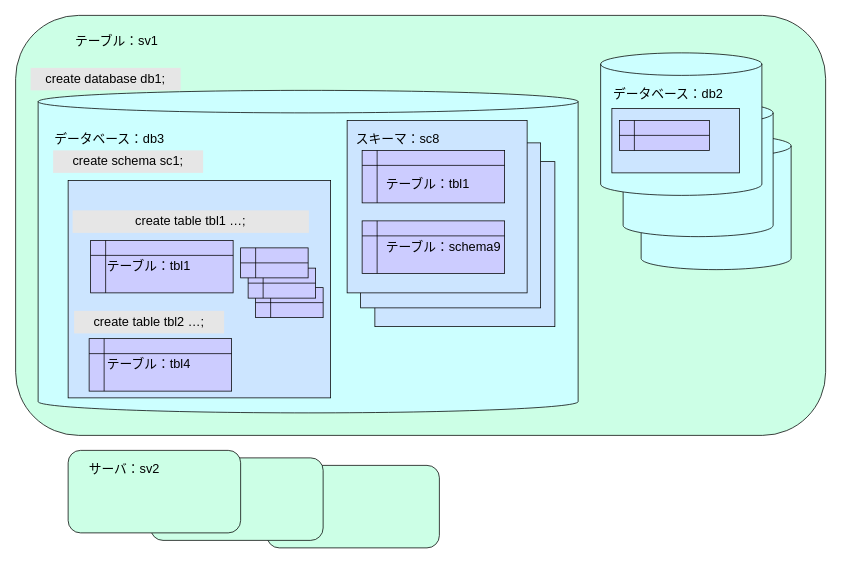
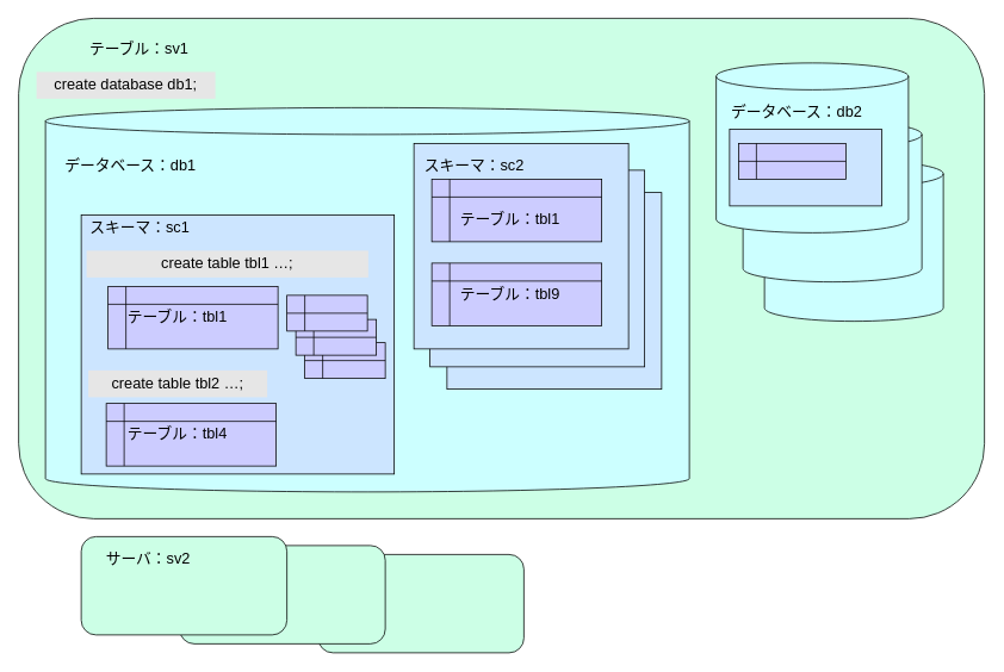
  <mxCell id="0" />
  <mxCell id="1" parent="0" />
  <mxCell id="2" value="" style="rounded=1;whiteSpace=wrap;html=1;strokeColor=#000000;fontSize=17;fontColor=#000000;fillColor=#CCFFE6;" vertex="1" parent="1"><mxGeometry x="20" y="20" width="1080" height="560" as="geometry" /></mxCell>
  <mxCell id="3" value="" style="shape=cylinder3;whiteSpace=wrap;html=1;boundedLbl=1;backgroundOutline=1;size=15;fontSize=17;fontColor=#000000;fillColor=#CCFFFF;strokeColor=#000000;align=left;" vertex="1" parent="1"><mxGeometry x="50" y="120" width="720" height="430" as="geometry" /></mxCell>
- <mxCell id="4" value="create database db1;" style="text;html=1;strokeColor=none;fillColor=#E6E6E6;align=center;verticalAlign=middle;whiteSpace=wrap;rounded=0;fontColor=#000000;fontSize=17;" vertex="1" parent="1"><mxGeometry x="40" y="90" width="200" height="30" as="geometry" /></mxCell>
+ <mxCell id="4" value="create database db1;" style="text;html=1;strokeColor=none;fillColor=#E6E6E6;align=center;verticalAlign=middle;whiteSpace=wrap;rounded=0;fontColor=#000000;fontSize=17;" vertex="1" parent="1"><mxGeometry x="40" y="80" width="200" height="30" as="geometry" /></mxCell>
  <mxCell id="5" value="テーブル：sv1" style="text;html=1;strokeColor=none;fillColor=none;align=center;verticalAlign=middle;whiteSpace=wrap;rounded=0;fontSize=17;fontColor=#000000;" vertex="1" parent="1"><mxGeometry x="60" y="40" width="190" height="30" as="geometry" /></mxCell>
- <mxCell id="6" value="create schema sc1;" style="text;html=1;strokeColor=none;fillColor=#E6E6E6;align=center;verticalAlign=middle;whiteSpace=wrap;rounded=0;fontColor=#000000;fontSize=17;" vertex="1" parent="1"><mxGeometry x="70" y="200" width="200" height="30" as="geometry" /></mxCell>
  <mxCell id="7" value="" style="rounded=0;whiteSpace=wrap;html=1;strokeColor=#000000;fontSize=17;fontColor=#000000;fillColor=#CCE5FF;" vertex="1" parent="1"><mxGeometry x="90" y="240" width="350" height="290" as="geometry" /></mxCell>
+ <mxCell id="8" value="スキーマ：sc1" style="text;html=1;strokeColor=none;fillColor=none;align=left;verticalAlign=middle;whiteSpace=wrap;rounded=0;fontSize=17;fontColor=#000000;" vertex="1" parent="1"><mxGeometry x="98" y="240" width="190" height="30" as="geometry" /></mxCell>
  <mxCell id="9" value="create table tbl1 …;" style="text;html=1;strokeColor=none;fillColor=#E6E6E6;align=center;verticalAlign=middle;whiteSpace=wrap;rounded=0;fontColor=#000000;fontSize=17;" vertex="1" parent="1"><mxGeometry x="96" y="280" width="315" height="30" as="geometry" /></mxCell>
  <mxCell id="10" value="" style="shape=internalStorage;whiteSpace=wrap;html=1;backgroundOutline=1;strokeColor=#000000;fontSize=17;fontColor=#000000;fillColor=#CCCCFF;" vertex="1" parent="1"><mxGeometry x="120" y="320" width="190" height="70" as="geometry" /></mxCell>
  <mxCell id="11" value="テーブル：tbl1" style="text;html=1;strokeColor=none;fillColor=none;align=left;verticalAlign=middle;whiteSpace=wrap;rounded=0;fontSize=17;fontColor=#000000;" vertex="1" parent="1"><mxGeometry x="140" y="340" width="190" height="30" as="geometry" /></mxCell>
  <mxCell id="12" value="create table tbl2 …;" style="text;html=1;strokeColor=none;fillColor=#E6E6E6;align=center;verticalAlign=middle;whiteSpace=wrap;rounded=0;fontColor=#000000;fontSize=17;" vertex="1" parent="1"><mxGeometry x="98" y="414" width="200" height="30" as="geometry" /></mxCell>
  <mxCell id="13" value="" style="shape=internalStorage;whiteSpace=wrap;html=1;backgroundOutline=1;strokeColor=#000000;fontSize=17;fontColor=#000000;fillColor=#CCCCFF;" vertex="1" parent="1"><mxGeometry x="118" y="451" width="190" height="70" as="geometry" /></mxCell>
  <mxCell id="14" value="テーブル：tbl4" style="text;html=1;strokeColor=none;fillColor=none;align=left;verticalAlign=middle;whiteSpace=wrap;rounded=0;fontSize=17;fontColor=#000000;" vertex="1" parent="1"><mxGeometry x="140" y="471" width="190" height="30" as="geometry" /></mxCell>
- <mxCell id="15" value="データベース：db3" style="text;html=1;strokeColor=none;fillColor=none;align=left;verticalAlign=middle;whiteSpace=wrap;rounded=0;fontSize=17;fontColor=#000000;" vertex="1" parent="1"><mxGeometry x="70" y="170" width="190" height="30" as="geometry" /></mxCell>
+ <mxCell id="15" value="データベース：db1" style="text;html=1;strokeColor=none;fillColor=none;align=left;verticalAlign=middle;whiteSpace=wrap;rounded=0;fontSize=17;fontColor=#000000;" vertex="1" parent="1"><mxGeometry x="70" y="170" width="190" height="30" as="geometry" /></mxCell>
  <mxCell id="16" value="" style="shape=internalStorage;whiteSpace=wrap;html=1;backgroundOutline=1;strokeColor=#000000;fontSize=17;fontColor=#000000;fillColor=#CCCCFF;" vertex="1" parent="1"><mxGeometry x="340" y="383" width="90" height="40" as="geometry" /></mxCell>
  <mxCell id="17" value="" style="shape=cylinder3;whiteSpace=wrap;html=1;boundedLbl=1;backgroundOutline=1;size=15;fontSize=17;fontColor=#000000;fillColor=#CCFFFF;strokeColor=#000000;align=left;" vertex="1" parent="1"><mxGeometry x="854" y="179" width="200" height="180" as="geometry" /></mxCell>
  <mxCell id="18" value="" style="shape=cylinder3;whiteSpace=wrap;html=1;boundedLbl=1;backgroundOutline=1;size=15;fontSize=17;fontColor=#000000;fillColor=#CCFFFF;strokeColor=#000000;align=left;" vertex="1" parent="1"><mxGeometry x="830" y="135" width="200" height="180" as="geometry" /></mxCell>
  <mxCell id="19" value="" style="group" vertex="1" connectable="0" parent="1"><mxGeometry x="800" y="70" width="215" height="190" as="geometry" /></mxCell>
  <mxCell id="20" value="" style="shape=cylinder3;whiteSpace=wrap;html=1;boundedLbl=1;backgroundOutline=1;size=15;fontSize=17;fontColor=#000000;fillColor=#CCFFFF;strokeColor=#000000;" vertex="1" parent="19"><mxGeometry width="215" height="190" as="geometry" /></mxCell>
  <mxCell id="21" value="データベース：db2" style="text;html=1;strokeColor=none;fillColor=none;align=left;verticalAlign=middle;whiteSpace=wrap;rounded=0;fontSize=17;fontColor=#000000;" vertex="1" parent="19"><mxGeometry x="15" y="40" width="190" height="30" as="geometry" /></mxCell>
  <mxCell id="22" value="" style="rounded=0;whiteSpace=wrap;html=1;strokeColor=#000000;fontSize=17;fontColor=#000000;fillColor=#CCE5FF;" vertex="1" parent="19"><mxGeometry x="15" y="74" width="170" height="86" as="geometry" /></mxCell>
  <mxCell id="23" value="" style="shape=internalStorage;whiteSpace=wrap;html=1;backgroundOutline=1;strokeColor=#000000;fontSize=17;fontColor=#000000;fillColor=#CCCCFF;" vertex="1" parent="19"><mxGeometry x="25" y="90" width="120" height="40" as="geometry" /></mxCell>
  <mxCell id="24" value="" style="rounded=0;whiteSpace=wrap;html=1;strokeColor=#000000;fontSize=17;fontColor=#000000;fillColor=#CCE5FF;" vertex="1" parent="1"><mxGeometry x="499" y="215" width="240" height="220" as="geometry" /></mxCell>
  <mxCell id="25" value="" style="rounded=0;whiteSpace=wrap;html=1;strokeColor=#000000;fontSize=17;fontColor=#000000;fillColor=#CCE5FF;" vertex="1" parent="1"><mxGeometry x="480" y="190" width="240" height="220" as="geometry" /></mxCell>
  <mxCell id="26" value="" style="group" vertex="1" connectable="0" parent="1"><mxGeometry x="462" y="160" width="240" height="230" as="geometry" /></mxCell>
  <mxCell id="27" value="" style="rounded=0;whiteSpace=wrap;html=1;strokeColor=#000000;fontSize=17;fontColor=#000000;fillColor=#CCE5FF;" vertex="1" parent="26"><mxGeometry width="240" height="230" as="geometry" /></mxCell>
- <mxCell id="28" value="スキーマ：sc8" style="text;html=1;strokeColor=none;fillColor=none;align=left;verticalAlign=middle;whiteSpace=wrap;rounded=0;fontSize=17;fontColor=#000000;" vertex="1" parent="26"><mxGeometry x="10" y="10" width="190" height="30" as="geometry" /></mxCell>
+ <mxCell id="28" value="スキーマ：sc2" style="text;html=1;strokeColor=none;fillColor=none;align=left;verticalAlign=middle;whiteSpace=wrap;rounded=0;fontSize=17;fontColor=#000000;" vertex="1" parent="26"><mxGeometry x="10" y="10" width="190" height="30" as="geometry" /></mxCell>
  <mxCell id="29" value="" style="shape=internalStorage;whiteSpace=wrap;html=1;backgroundOutline=1;strokeColor=#000000;fontSize=17;fontColor=#000000;fillColor=#CCCCFF;" vertex="1" parent="26"><mxGeometry x="20" y="40" width="190" height="70" as="geometry" /></mxCell>
  <mxCell id="30" value="" style="shape=internalStorage;whiteSpace=wrap;html=1;backgroundOutline=1;strokeColor=#000000;fontSize=17;fontColor=#000000;fillColor=#CCCCFF;" vertex="1" parent="26"><mxGeometry x="20" y="134" width="190" height="70" as="geometry" /></mxCell>
  <mxCell id="31" value="テーブル：tbl1" style="text;html=1;strokeColor=none;fillColor=none;align=left;verticalAlign=middle;whiteSpace=wrap;rounded=0;fontSize=17;fontColor=#000000;" vertex="1" parent="26"><mxGeometry x="50" y="70" width="190" height="30" as="geometry" /></mxCell>
- <mxCell id="32" value="テーブル：schema9" style="text;html=1;strokeColor=none;fillColor=none;align=left;verticalAlign=middle;whiteSpace=wrap;rounded=0;fontSize=17;fontColor=#000000;" vertex="1" parent="26"><mxGeometry x="50" y="154" width="190" height="30" as="geometry" /></mxCell>
+ <mxCell id="32" value="テーブル：tbl9" style="text;html=1;strokeColor=none;fillColor=none;align=left;verticalAlign=middle;whiteSpace=wrap;rounded=0;fontSize=17;fontColor=#000000;" vertex="1" parent="26"><mxGeometry x="50" y="154" width="190" height="30" as="geometry" /></mxCell>
  <mxCell id="33" value="" style="shape=internalStorage;whiteSpace=wrap;html=1;backgroundOutline=1;strokeColor=#000000;fontSize=17;fontColor=#000000;fillColor=#CCCCFF;" vertex="1" parent="1"><mxGeometry x="330" y="357" width="90" height="40" as="geometry" /></mxCell>
  <mxCell id="34" value="" style="shape=internalStorage;whiteSpace=wrap;html=1;backgroundOutline=1;strokeColor=#000000;fontSize=17;fontColor=#000000;fillColor=#CCCCFF;" vertex="1" parent="1"><mxGeometry x="320" y="330" width="90" height="40" as="geometry" /></mxCell>
  <mxCell id="35" value="" style="rounded=1;whiteSpace=wrap;html=1;strokeColor=#000000;fontSize=17;fontColor=#000000;fillColor=#CCFFE6;" vertex="1" parent="1"><mxGeometry x="355" y="620" width="230" height="110" as="geometry" /></mxCell>
  <mxCell id="36" value="" style="rounded=1;whiteSpace=wrap;html=1;strokeColor=#000000;fontSize=17;fontColor=#000000;fillColor=#CCFFE6;" vertex="1" parent="1"><mxGeometry x="200" y="610" width="230" height="110" as="geometry" /></mxCell>
  <mxCell id="37" value="" style="rounded=1;whiteSpace=wrap;html=1;strokeColor=#000000;fontSize=17;fontColor=#000000;fillColor=#CCFFE6;" vertex="1" parent="1"><mxGeometry x="90" y="600" width="230" height="110" as="geometry" /></mxCell>
  <mxCell id="38" value="サーバ：sv2" style="text;html=1;strokeColor=none;fillColor=none;align=center;verticalAlign=middle;whiteSpace=wrap;rounded=0;fontSize=17;fontColor=#000000;" vertex="1" parent="1"><mxGeometry x="70" y="610" width="190" height="30" as="geometry" /></mxCell>
